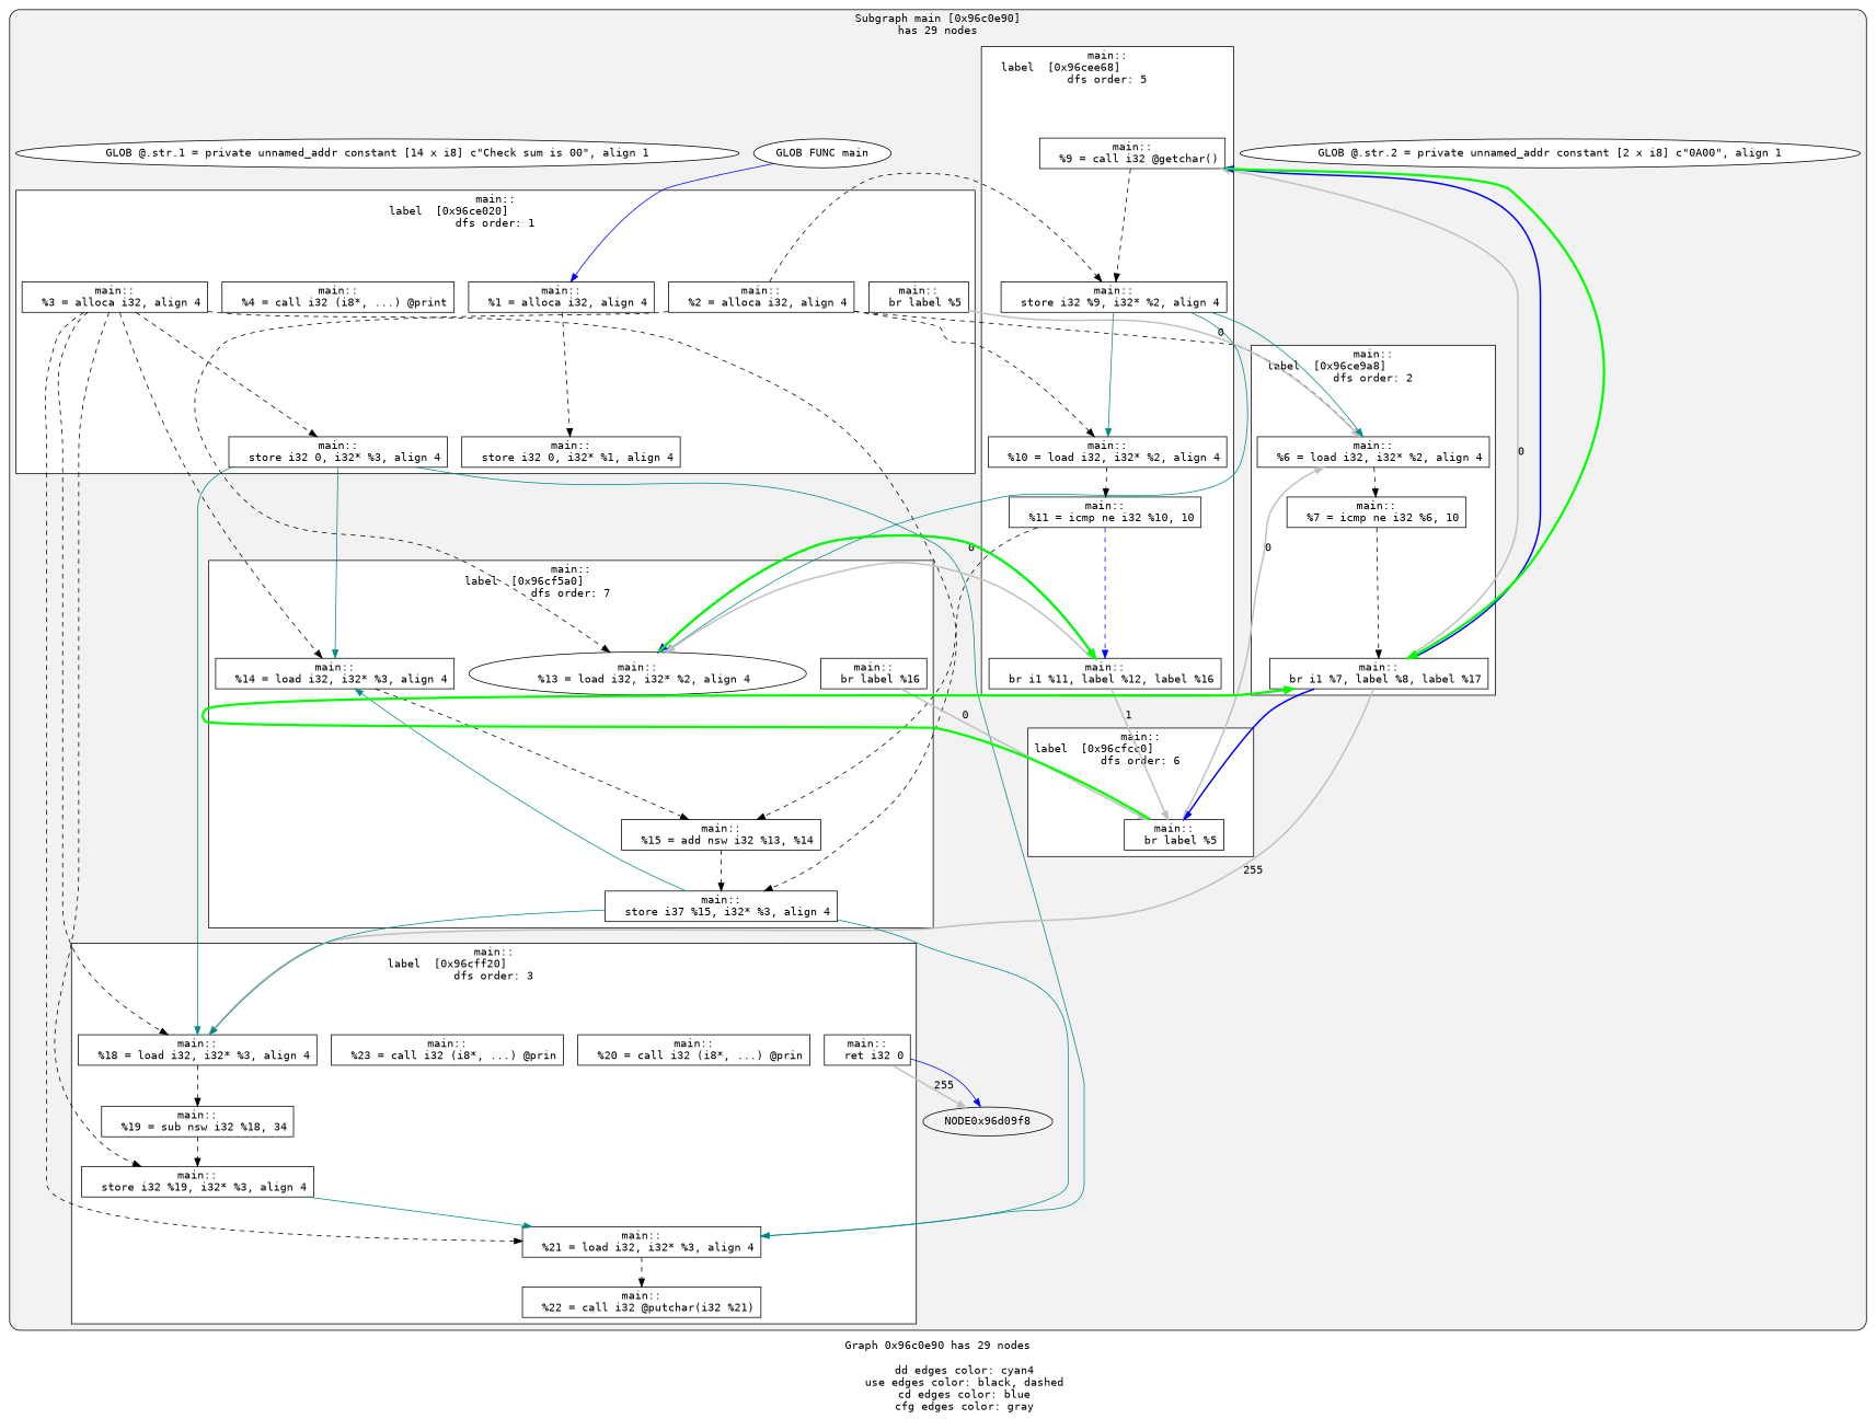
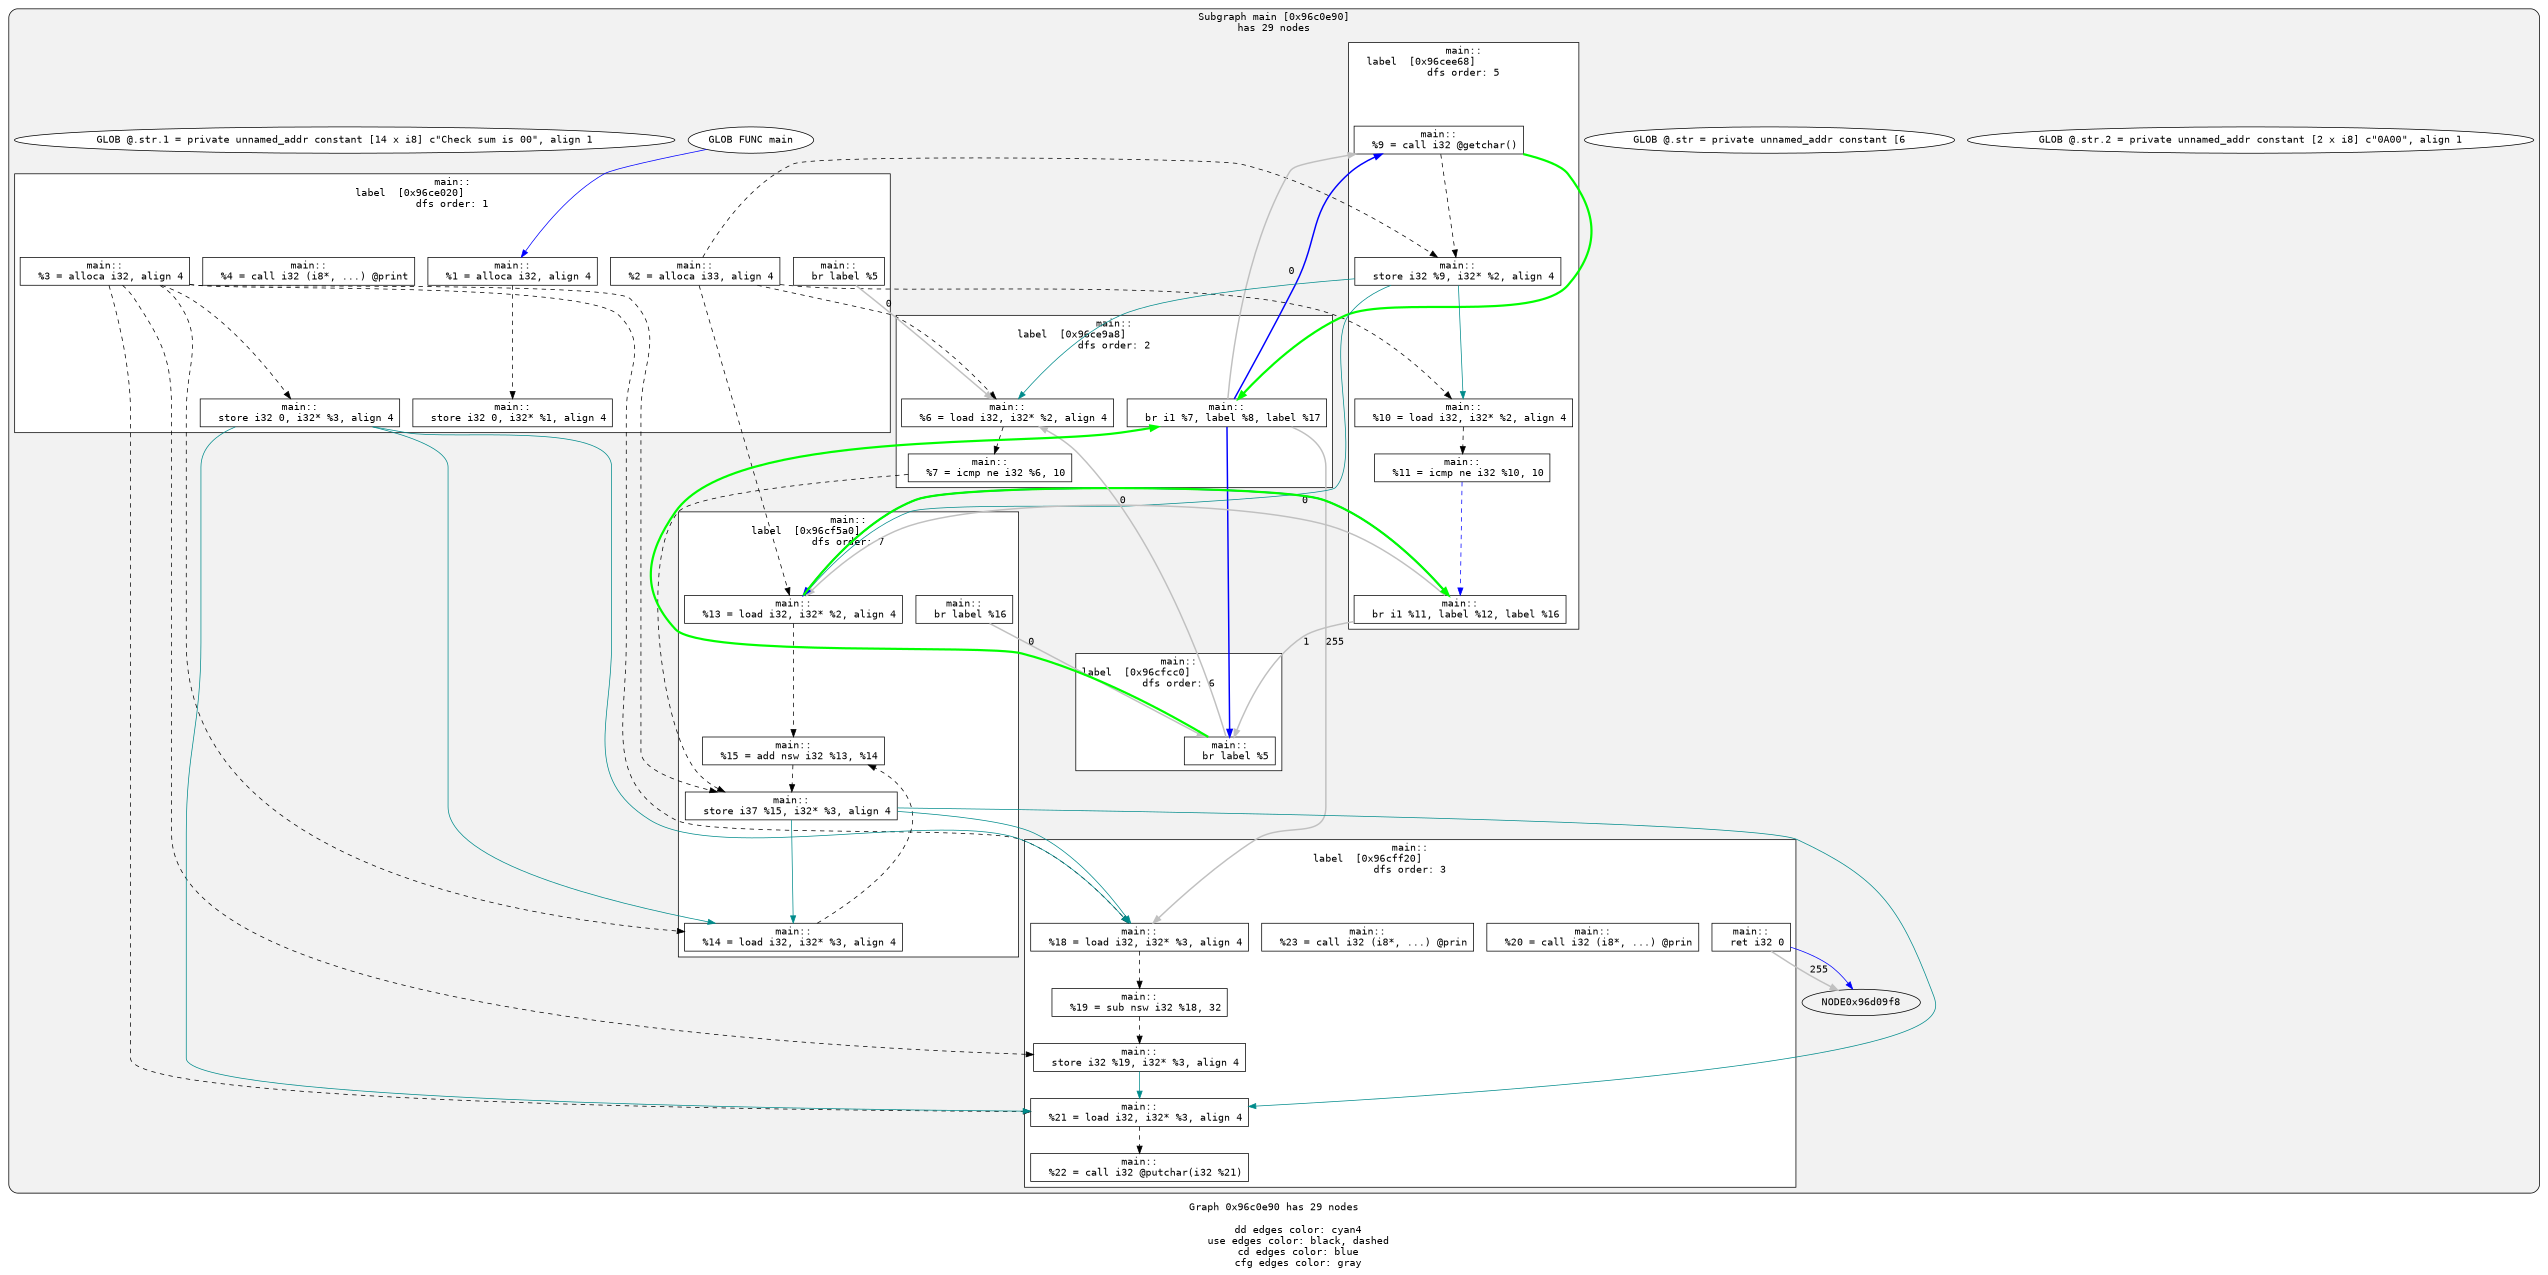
  digraph {
    compound=true
    fontname="DejaVu Sans Mono"
    label="Graph 0x96c0e90 has 29 nodes\n\n	dd edges color: cyan4\n	use edges color: black, dashed\n	cd edges color: blue\n	cfg edges color: gray"
    node [fillcolor=white fontname="DejaVu Sans Mono" shape=rect style=filled]
    edge [color=black fontname="DejaVu Sans Mono" rank=max]
    n1 [label="main::\n  %1 = alloca i32, align 4"]
-   n2 [label="main::\n  %2 = alloca i32, align 4"]
+   n2 [label="main::\n  %2 = alloca i33, align 4"]
    n3 [label="main::\n  %3 = alloca i32, align 4"]
    n4 [label="main::\n  store i32 0, i32* %1, align 4"]
    n5 [label="main::\n  store i32 0, i32* %3, align 4"]
    n6 [label="main::\n  %4 = call i32 (i8*, ...) @print"]
    n7 [label="main::\n  br label %5"]
    n8 [label="main::\n  %6 = load i32, i32* %2, align 4"]
    n9 [label="main::\n  %7 = icmp ne i32 %6, 10"]
    n10 [label="main::\n  br i1 %7, label %8, label %17"]
    n11 [label="main::\n  %9 = call i32 @getchar()"]
    n12 [label="main::\n  store i32 %9, i32* %2, align 4"]
    n13 [label="main::\n  %10 = load i32, i32* %2, align 4"]
    n14 [label="main::\n  %11 = icmp ne i32 %10, 10"]
    n15 [label="main::\n  br i1 %11, label %12, label %16"]
-   n16 [label="main::\n  %13 = load i32, i32* %2, align 4" shape=ellipse]
+   n16 [label="main::\n  %13 = load i32, i32* %2, align 4"]
    n17 [label="main::\n  %14 = load i32, i32* %3, align 4"]
    n18 [label="main::\n  %15 = add nsw i32 %13, %14"]
    n19 [label="main::\n  store i37 %15, i32* %3, align 4"]
    n20 [label="main::\n  br label %16"]
    n21 [label="main::\n  br label %5"]
    n22 [label="main::\n  %18 = load i32, i32* %3, align 4"]
-   n23 [label="main::\n  %19 = sub nsw i32 %18, 34"]
+   n23 [label="main::\n  %19 = sub nsw i32 %18, 32"]
    n24 [label="main::\n  store i32 %19, i32* %3, align 4"]
    n25 [label="main::\n  %20 = call i32 (i8*, ...) @prin"]
    n26 [label="main::\n  %21 = load i32, i32* %3, align 4"]
    n27 [label="main::\n  %22 = call i32 @putchar(i32 %21)"]
    n28 [label="main::\n  %23 = call i32 (i8*, ...) @prin"]
    n29 [label="main::\n  ret i32 0"]
    NODE0x96d09f8 [fillcolor="" shape="" style=""]
    n31 [label="GLOB @.str.2 = private unnamed_addr constant [2 x i8] c\"\0A\00\", align 1" shape=""]
+   n32 [label="GLOB @.str = private unnamed_addr constant [6" shape=""]
    n33 [label="GLOB FUNC main" shape=""]
    n34 [label="GLOB @.str.1 = private unnamed_addr constant [14 x i8] c\"Check sum is \00\", align 1" shape=""]
    subgraph cluster_1 {
      fillcolor=gray95
      label="Subgraph main [0x96c0e90]\nhas 29 nodes\n"
      style="filled, rounded"
      NODE0x96d09f8
      n31
+     n32
      n33
      n34
      subgraph cluster_2 {
        fillcolor=white
        label="main::\nlabel  [0x96ce020]		\ndfs order: 1"
        style=filled
        n1
        n2
        n3
        n4
        n5
        n6
        n7
      }
      subgraph cluster_3 {
        fillcolor=white
        label="main::\nlabel  [0x96ce9a8]		\ndfs order: 2"
        style=filled
        n8
        n9
        n10
      }
      subgraph cluster_4 {
        fillcolor=white
        label="main::\nlabel  [0x96cee68]		\ndfs order: 5"
        style=filled
        n11
        n12
        n13
        n14
        n15
      }
      subgraph cluster_5 {
        fillcolor=white
        label="main::\nlabel  [0x96cf5a0]		\ndfs order: 7"
        style=filled
        n16
        n17
        n18
        n19
        n20
      }
      subgraph cluster_6 {
        fillcolor=white
        label="main::\nlabel  [0x96cfcc0]		\ndfs order: 6"
        style=filled
        n21
      }
      subgraph cluster_7 {
        fillcolor=white
        label="main::\nlabel  [0x96cff20]		\ndfs order: 3"
        style=filled
        n22
        n23
        n24
        n25
        n26
        n27
        n28
        n29
      }
    }
    n1 -> n4 [style=dashed]
    n2 -> n8 [style=dashed]
    n2 -> n12 [style=dashed]
    n2 -> n13 [style=dashed]
    n2 -> n16 [style=dashed]
    n3 -> n5 [style=dashed]
    n3 -> n17 [style=dashed]
    n3 -> n19 [style=dashed]
    n3 -> n22 [style=dashed]
    n3 -> n24 [style=dashed]
    n3 -> n26 [style=dashed]
    n5 -> n17 [color=cyan4]
    n5 -> n22 [color=cyan4]
    n5 -> n26 [color=cyan4]
    n7 -> n8 [color=gray label=0 penwidth=2 rank=""]
    n8 -> n9 [style=dashed]
-   n9 -> n10 [style=dashed]
+   n9 -> n19 [style=dashed]
    n10 -> n11 [color=gray label=0 penwidth=2 rank=""]
    n10 -> n11 [color=blue penwidth=2 rank=""]
    n10 -> n21 [color=blue penwidth=2 rank=""]
    n10 -> n22 [color=gray label=255 penwidth=2 rank=""]
    n11 -> n10 [color=green constraint=false penwidth=3 rank=""]
    n11 -> n12 [style=dashed]
    n12 -> n8 [color=cyan4]
    n12 -> n13 [color=cyan4]
    n12 -> n16 [color=cyan4]
    n13 -> n14 [style=dashed]
    n14 -> n15 [color=blue style=dashed]
    n15 -> n16 [color=gray label=0 penwidth=2 rank=""]
    n15 -> n16 [color=blue penwidth=2 rank=""]
    n15 -> n21 [color=gray label=1 penwidth=2 rank=""]
    n16 -> n15 [color=green constraint=false penwidth=3 rank=""]
-   n14 -> n18 [style=dashed]
+   n16 -> n18 [style=dashed]
    n17 -> n18 [style=dashed]
    n18 -> n19 [style=dashed]
    n19 -> n17 [color=cyan4]
    n19 -> n22 [color=cyan4]
    n19 -> n26 [color=cyan4]
    n20 -> n21 [color=gray label=0 penwidth=2 rank=""]
    n21 -> n8 [color=gray label=0 penwidth=2 rank=""]
    n21 -> n10 [color=green constraint=false penwidth=3 rank=""]
    n22 -> n23 [style=dashed]
    n23 -> n24 [style=dashed]
    n24 -> n26 [color=cyan4]
    n26 -> n27 [style=dashed]
    n29 -> NODE0x96d09f8 [color=gray label=255 penwidth=2 rank=""]
    n29 -> NODE0x96d09f8 [color=blue rank=""]
    n33 -> n1 [color=blue rank=""]
  }
